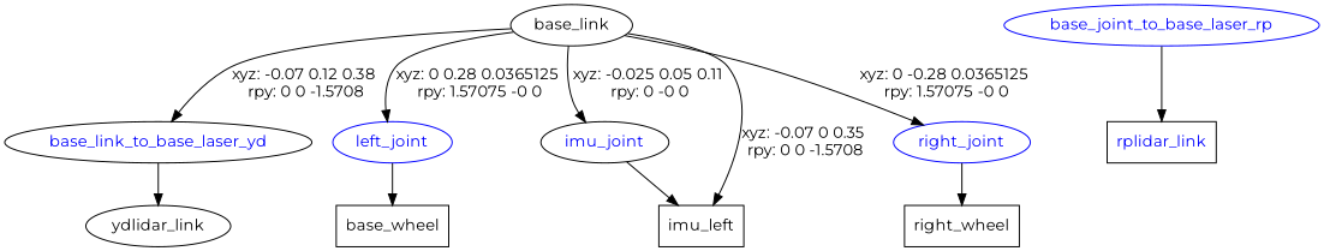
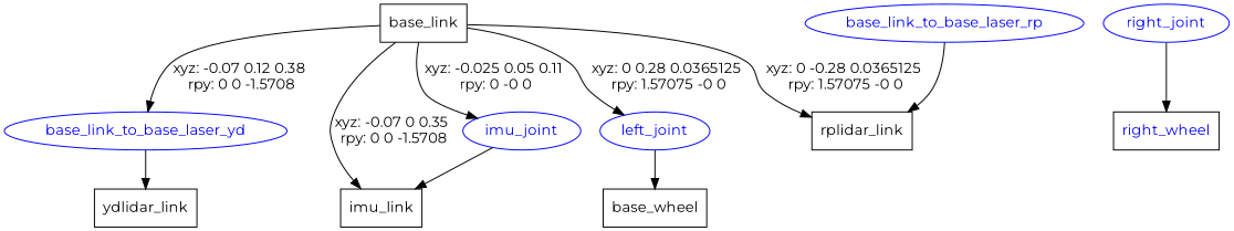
  digraph {
    fontname=Montserrat
    node [fontname=Montserrat shape=box]
    edge [fontname=Montserrat]
-   n1 [label=base_link shape=ellipse]
-   base_link_to_base_laser_yd [color=black fontcolor=blue shape=ellipse]
-   imu_joint [color=black fontcolor=blue shape=ellipse]
+   n1 [label=base_link]
+   base_link_to_base_laser_yd [color=blue fontcolor=blue shape=ellipse]
+   imu_joint [color=blue fontcolor=blue shape=ellipse]
    left_joint [color=blue fontcolor=blue shape=ellipse]
    right_joint [color=blue fontcolor=blue shape=ellipse]
-   n6 [label=imu_left]
-   base_link_to_base_laser_rp [color=blue fontcolor=blue shape=ellipse label=base_joint_to_base_laser_rp]
-   n8 [label=rplidar_link fontcolor=blue]
-   n9 [label=ydlidar_link shape=ellipse]
+   n6 [label=imu_link]
+   base_link_to_base_laser_rp [color=blue fontcolor=blue shape=ellipse]
+   n8 [label=rplidar_link]
+   n9 [label=ydlidar_link]
    n10 [label=base_wheel]
-   n11 [label=right_wheel]
+   n11 [label=right_wheel fontcolor=blue]
    n1 -> base_link_to_base_laser_yd [label="xyz: -0.07 0.12 0.38 \nrpy: 0 0 -1.5708"]
    n1 -> imu_joint [label="xyz: -0.025 0.05 0.11 \nrpy: 0 -0 0"]
    n1 -> left_joint [label="xyz: 0 0.28 0.0365125 \nrpy: 1.57075 -0 0"]
-   n1 -> right_joint [label="xyz: 0 -0.28 0.0365125 \nrpy: 1.57075 -0 0"]
+   n1 -> n8 [label="xyz: 0 -0.28 0.0365125 \nrpy: 1.57075 -0 0"]
    n1 -> n6 [label="xyz: -0.07 0 0.35 \nrpy: 0 0 -1.5708"]
    base_link_to_base_laser_yd -> n9
    imu_joint -> n6
    left_joint -> n10
    right_joint -> n11
    base_link_to_base_laser_rp -> n8
  }
